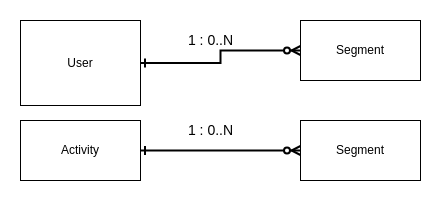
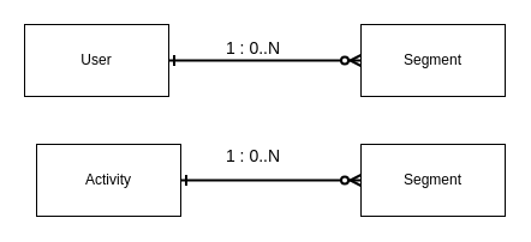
  <mxCell id="0" />
  <mxCell id="1" parent="0" />
  <mxCell id="2" style="edgeStyle=orthogonalEdgeStyle;rounded=0;orthogonalLoop=1;jettySize=auto;html=1;entryX=0;entryY=0.5;entryDx=0;entryDy=0;startArrow=ERone;startFill=0;endArrow=ERzeroToMany;endFill=1;strokeWidth=2;" parent="1" source="3" target="4" edge="1"><mxGeometry relative="1" as="geometry" /></mxCell>
- <mxCell id="3" value="User" style="rounded=0;whiteSpace=wrap;html=1;" parent="1" vertex="1"><mxGeometry x="20" y="20" width="120" height="85" as="geometry" /></mxCell>
+ <mxCell id="3" value="User" style="rounded=0;whiteSpace=wrap;html=1;" parent="1" vertex="1"><mxGeometry x="20" y="20" width="120" height="60" as="geometry" /></mxCell>
  <mxCell id="4" value="Segment" style="rounded=0;whiteSpace=wrap;html=1;" parent="1" vertex="1"><mxGeometry x="300" y="20" width="120" height="60" as="geometry" /></mxCell>
  <mxCell id="5" style="edgeStyle=orthogonalEdgeStyle;rounded=0;orthogonalLoop=1;jettySize=auto;html=1;startArrow=ERone;startFill=0;strokeWidth=2;endArrow=ERzeroToMany;endFill=1;" parent="1" source="6" target="7" edge="1"><mxGeometry relative="1" as="geometry" /></mxCell>
- <mxCell id="6" value="Activity" style="rounded=0;whiteSpace=wrap;html=1;" parent="1" vertex="1"><mxGeometry x="20" y="120" width="120" height="60" as="geometry" /></mxCell>
+ <mxCell id="6" value="Activity" style="rounded=0;whiteSpace=wrap;html=1;" parent="1" vertex="1"><mxGeometry x="30" y="120" width="120" height="60" as="geometry" /></mxCell>
  <mxCell id="7" value="Segment" style="rounded=0;whiteSpace=wrap;html=1;" parent="1" vertex="1"><mxGeometry x="300" y="120" width="120" height="60" as="geometry" /></mxCell>
  <mxCell id="8" value="1 : 0..N" style="text;html=1;align=center;verticalAlign=middle;resizable=0;points=[];autosize=1;fontSize=14;" parent="1" vertex="1"><mxGeometry x="180" y="30" width="60" height="20" as="geometry" /></mxCell>
  <mxCell id="9" value="1 : 0..N" style="text;html=1;align=center;verticalAlign=middle;resizable=0;points=[];autosize=1;fontSize=14;" parent="1" vertex="1"><mxGeometry x="180" y="120" width="60" height="20" as="geometry" /></mxCell>
